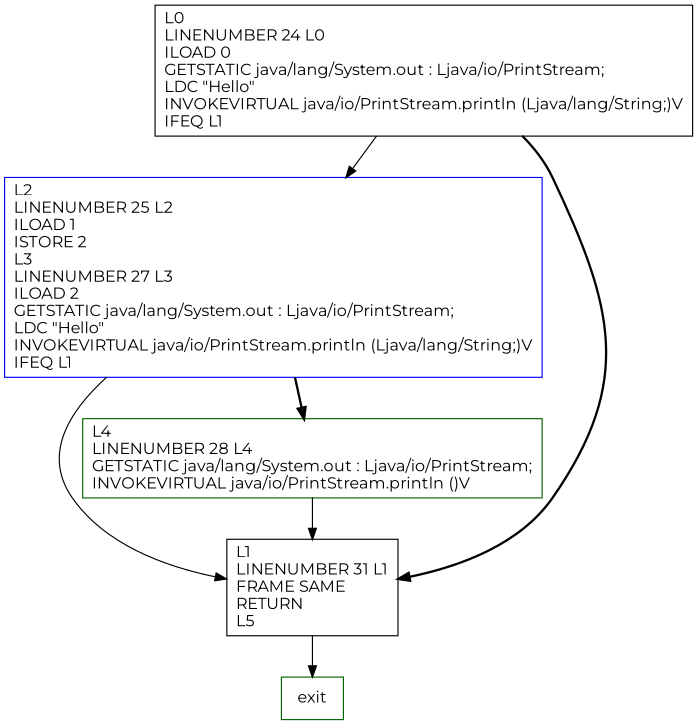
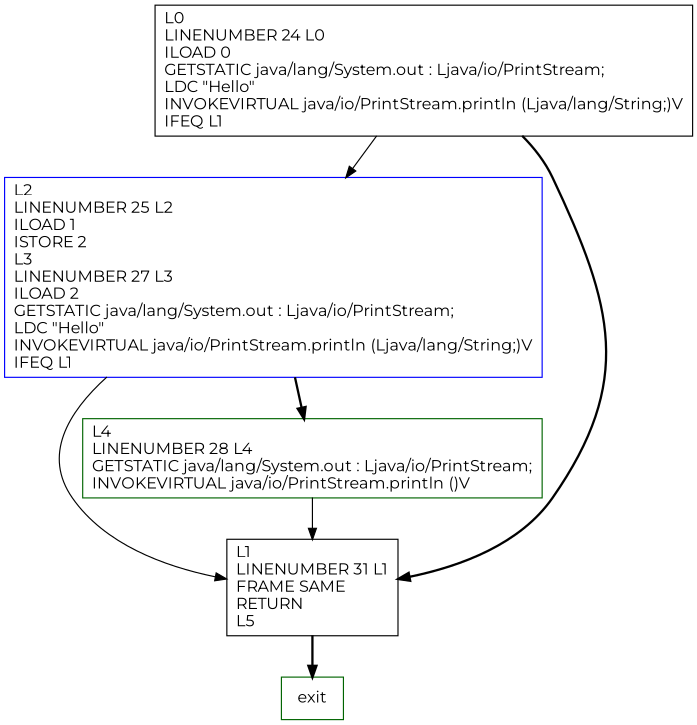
  digraph {
    fontname=Montserrat
    node [color=black fontname=Montserrat shape=record]
    edge [fontname=Montserrat style=solid]
    n1 [color=blue label="L2\lLINENUMBER 25 L2\lILOAD 1\lISTORE 2\lL3\lLINENUMBER 27 L3\lILOAD 2\lGETSTATIC java/lang/System.out : Ljava/io/PrintStream;\lLDC \"Hello\"\lINVOKEVIRTUAL java/io/PrintStream.println (Ljava/lang/String;)V\lIFEQ L1\l"]
    n2 [label="L1\lLINENUMBER 31 L1\lFRAME SAME\lRETURN\lL5\l"]
    n3 [color=darkgreen label="L4\lLINENUMBER 28 L4\lGETSTATIC java/lang/System.out : Ljava/io/PrintStream;\lINVOKEVIRTUAL java/io/PrintStream.println ()V\l"]
    exit [color=darkgreen]
    n5 [label="L0\lLINENUMBER 24 L0\lILOAD 0\lGETSTATIC java/lang/System.out : Ljava/io/PrintStream;\lLDC \"Hello\"\lINVOKEVIRTUAL java/io/PrintStream.println (Ljava/lang/String;)V\lIFEQ L1\l"]
    n1 -> n2
    n1 -> n3 [style=bold]
-   n2 -> exit
+   n2 -> exit [style=bold]
    n3 -> n2
    n5 -> n1
    n5 -> n2 [style=bold]
  }
